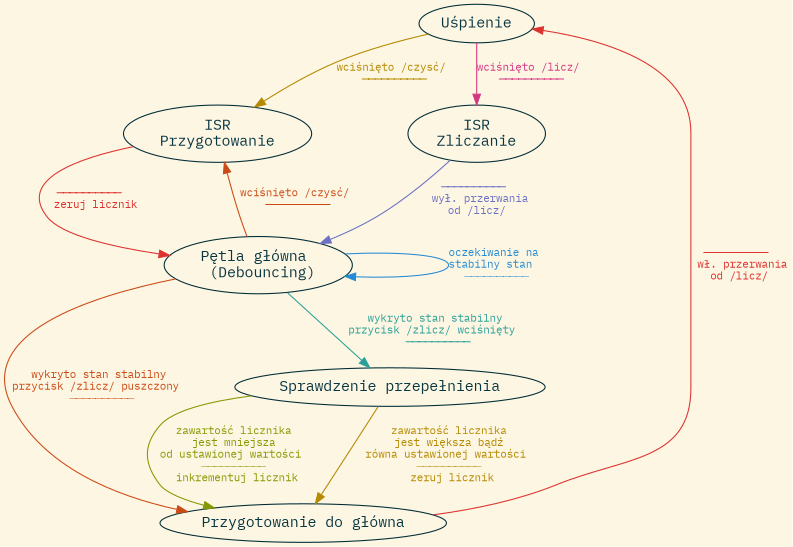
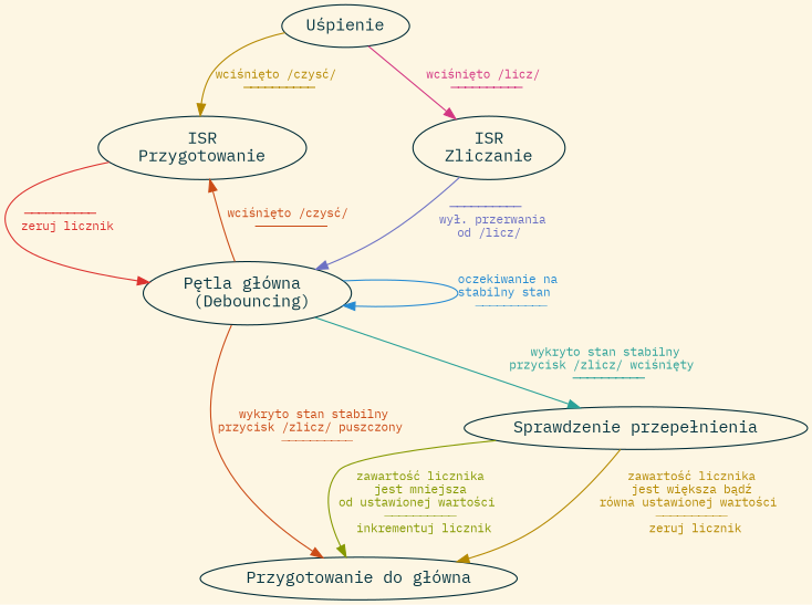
  digraph {
    bgcolor="#fdf6e3"
    fontname="IBM Plex Mono"
    nodesep=1.25
    node [color="#002b36" fontcolor="#073642" fontname="IBM Plex Mono"]
    edge [color="#b58900" fontcolor="#b58900" fontname="IBM Plex Mono" fontsize=10]
    n1 [label="Uśpienie"]
    n2 [label="ISR\nPrzygotowanie"]
    n3 [label="ISR\nZliczanie"]
    n4 [label="Pętla główna \n (Debouncing)"]
    n5 [label="Przygotowanie do główna"]
    n6 [label="Sprawdzenie przepełnienia"]
    n1 -> n2 [label="wciśnięto /czysć/ \n ────────── "]
    n1 -> n3 [color="#d33682" fontcolor="#d33682" label="wciśnięto /licz/ \n ────────── "]
    n2 -> n4 [color="#dc322f" fontcolor="#dc322f" label="────────── \n zeruj licznik"]
    n3 -> n4 [color="#6c71c4" fontcolor="#6c71c4" label="────────── \n wył. przerwania\nod /licz/"]
    n4 -> n2 [color="#cb4b16" fontcolor="#cb4b16" label="wciśnięto /czysć/ \n ────────── "]
    n4 -> n4 [color="#268bd2" fontcolor="#268bd2" label="oczekiwanie na\nstabilny stan \n ──────────"]
    n4 -> n5 [color="#cb4b16" fontcolor="#cb4b16" label="wykryto stan stabilny\nprzycisk /zlicz/ puszczony \n ──────────"]
    n4 -> n6 [color="#2aa198" fontcolor="#2aa198" label="wykryto stan stabilny\nprzycisk /zlicz/ wciśnięty \n ──────────"]
-   n5 -> n1 [color="#dc322f" fontcolor="#dc322f" label="────────── \n wł. przerwania\nod /licz/"]
    n6 -> n5 [color="#859900" fontcolor="#859900" label="zawartość licznika\njest mniejsza\nod ustawionej wartości \n ────────── \n inkrementuj licznik"]
    n6 -> n5 [label="zawartość licznika\njest większa bądź\nrówna ustawionej wartości \n ────────── \n zeruj licznik"]
  }
